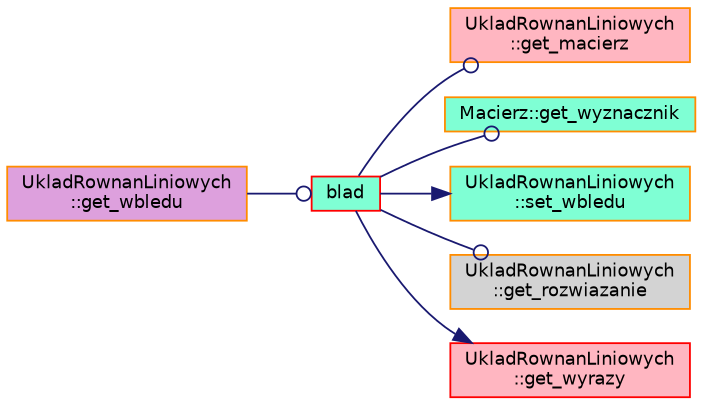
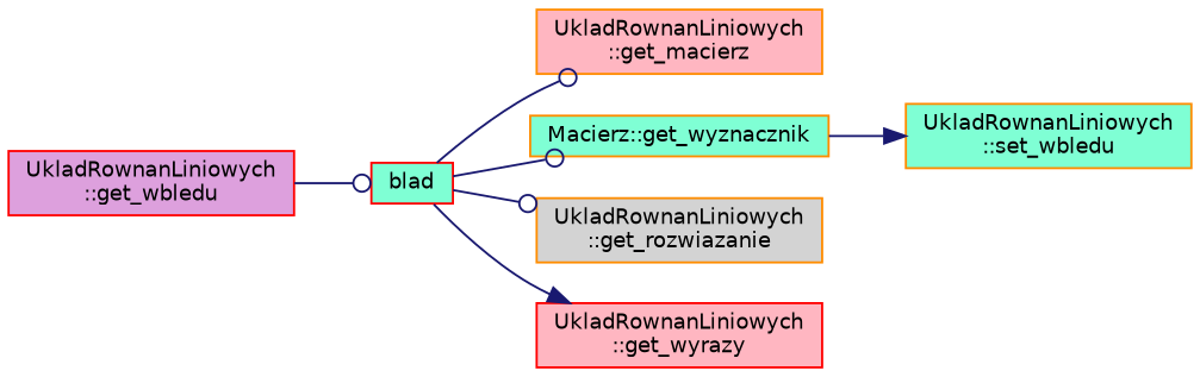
  digraph {
    rankdir=LR
    node [color=darkorange fillcolor=aquamarine fontname=Helvetica fontsize=10 shape=record style=filled]
    edge [arrowhead=odot color=midnightblue fontname=Helvetica fontsize=10 labelfontname=Helvetica labelfontsize=10 style=solid]
    n1 [color=red fontcolor=black height=0.2 label=blad width=0.4]
    n2 [fillcolor=lightpink height=0.2 label="UkladRownanLiniowych\l::get_macierz" width=0.4]
    n3 [height=0.2 label="Macierz::get_wyznacznik" width=0.4]
    n4 [height=0.2 label="UkladRownanLiniowych\l::set_wbledu" width=0.4]
    n5 [fillcolor=lightgrey height=0.2 label="UkladRownanLiniowych\l::get_rozwiazanie" width=0.4]
    n6 [color=red fillcolor=lightpink height=0.2 label="UkladRownanLiniowych\l::get_wyrazy" width=0.4]
-   n7 [fillcolor=plum height=0.2 label="UkladRownanLiniowych\l::get_wbledu" width=0.4]
+   n7 [color=red fillcolor=plum height=0.2 label="UkladRownanLiniowych\l::get_wbledu" width=0.4]
    n1 -> n2
    n1 -> n3
-   n1 -> n4 [arrowhead=normal]
+   n3 -> n4 [arrowhead=normal]
    n1 -> n5
    n1 -> n6 [arrowhead=normal]
    n7 -> n1
  }
